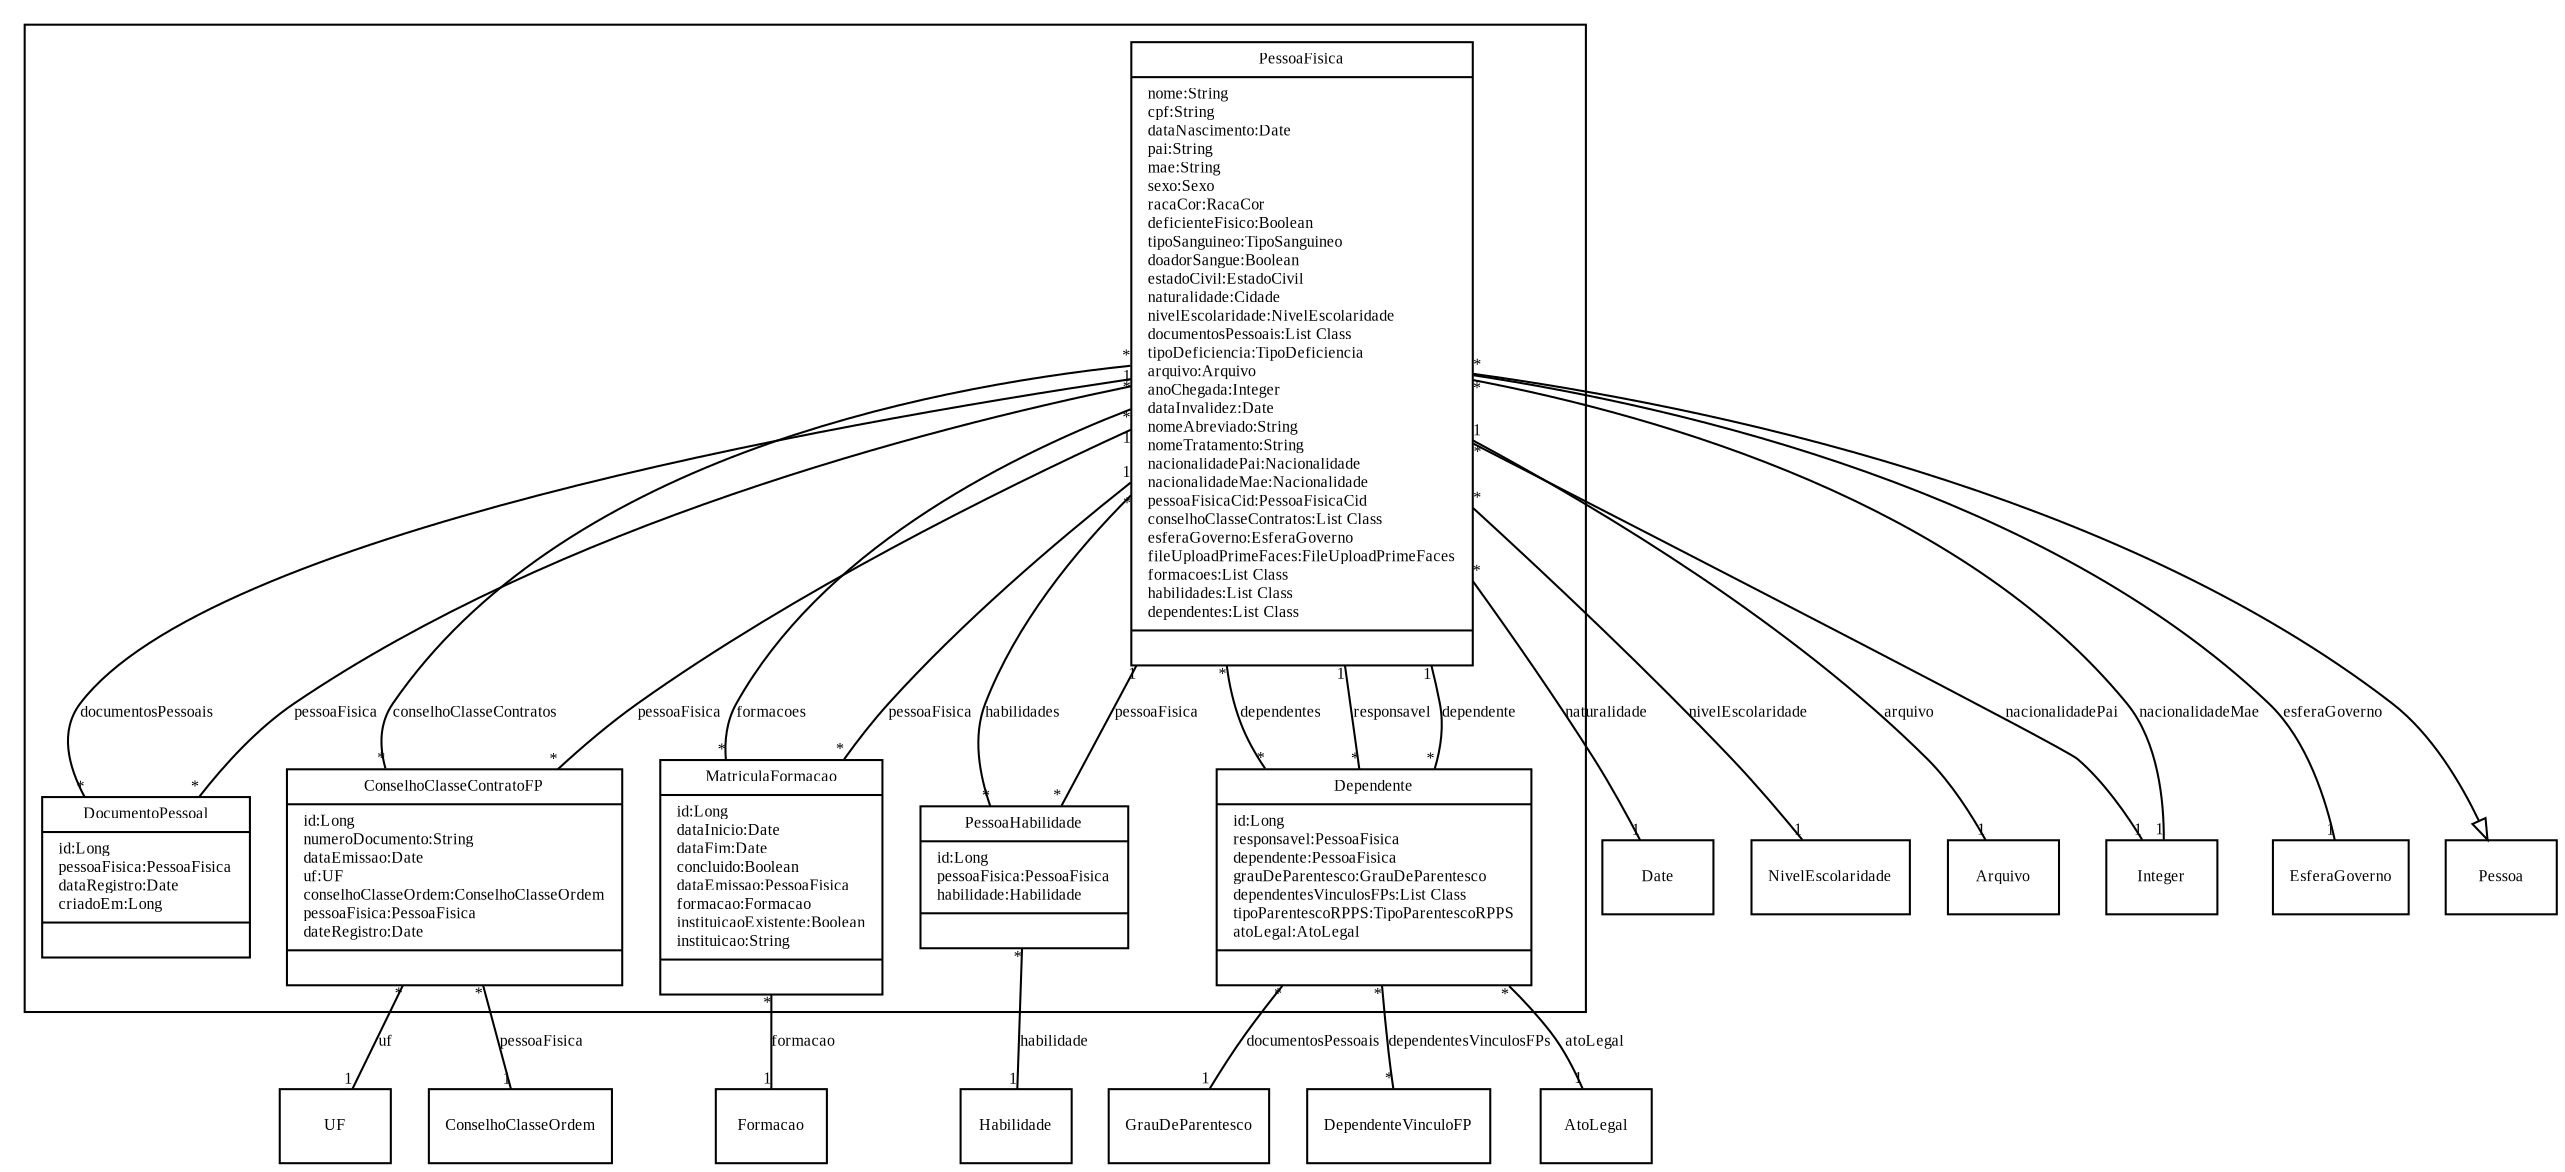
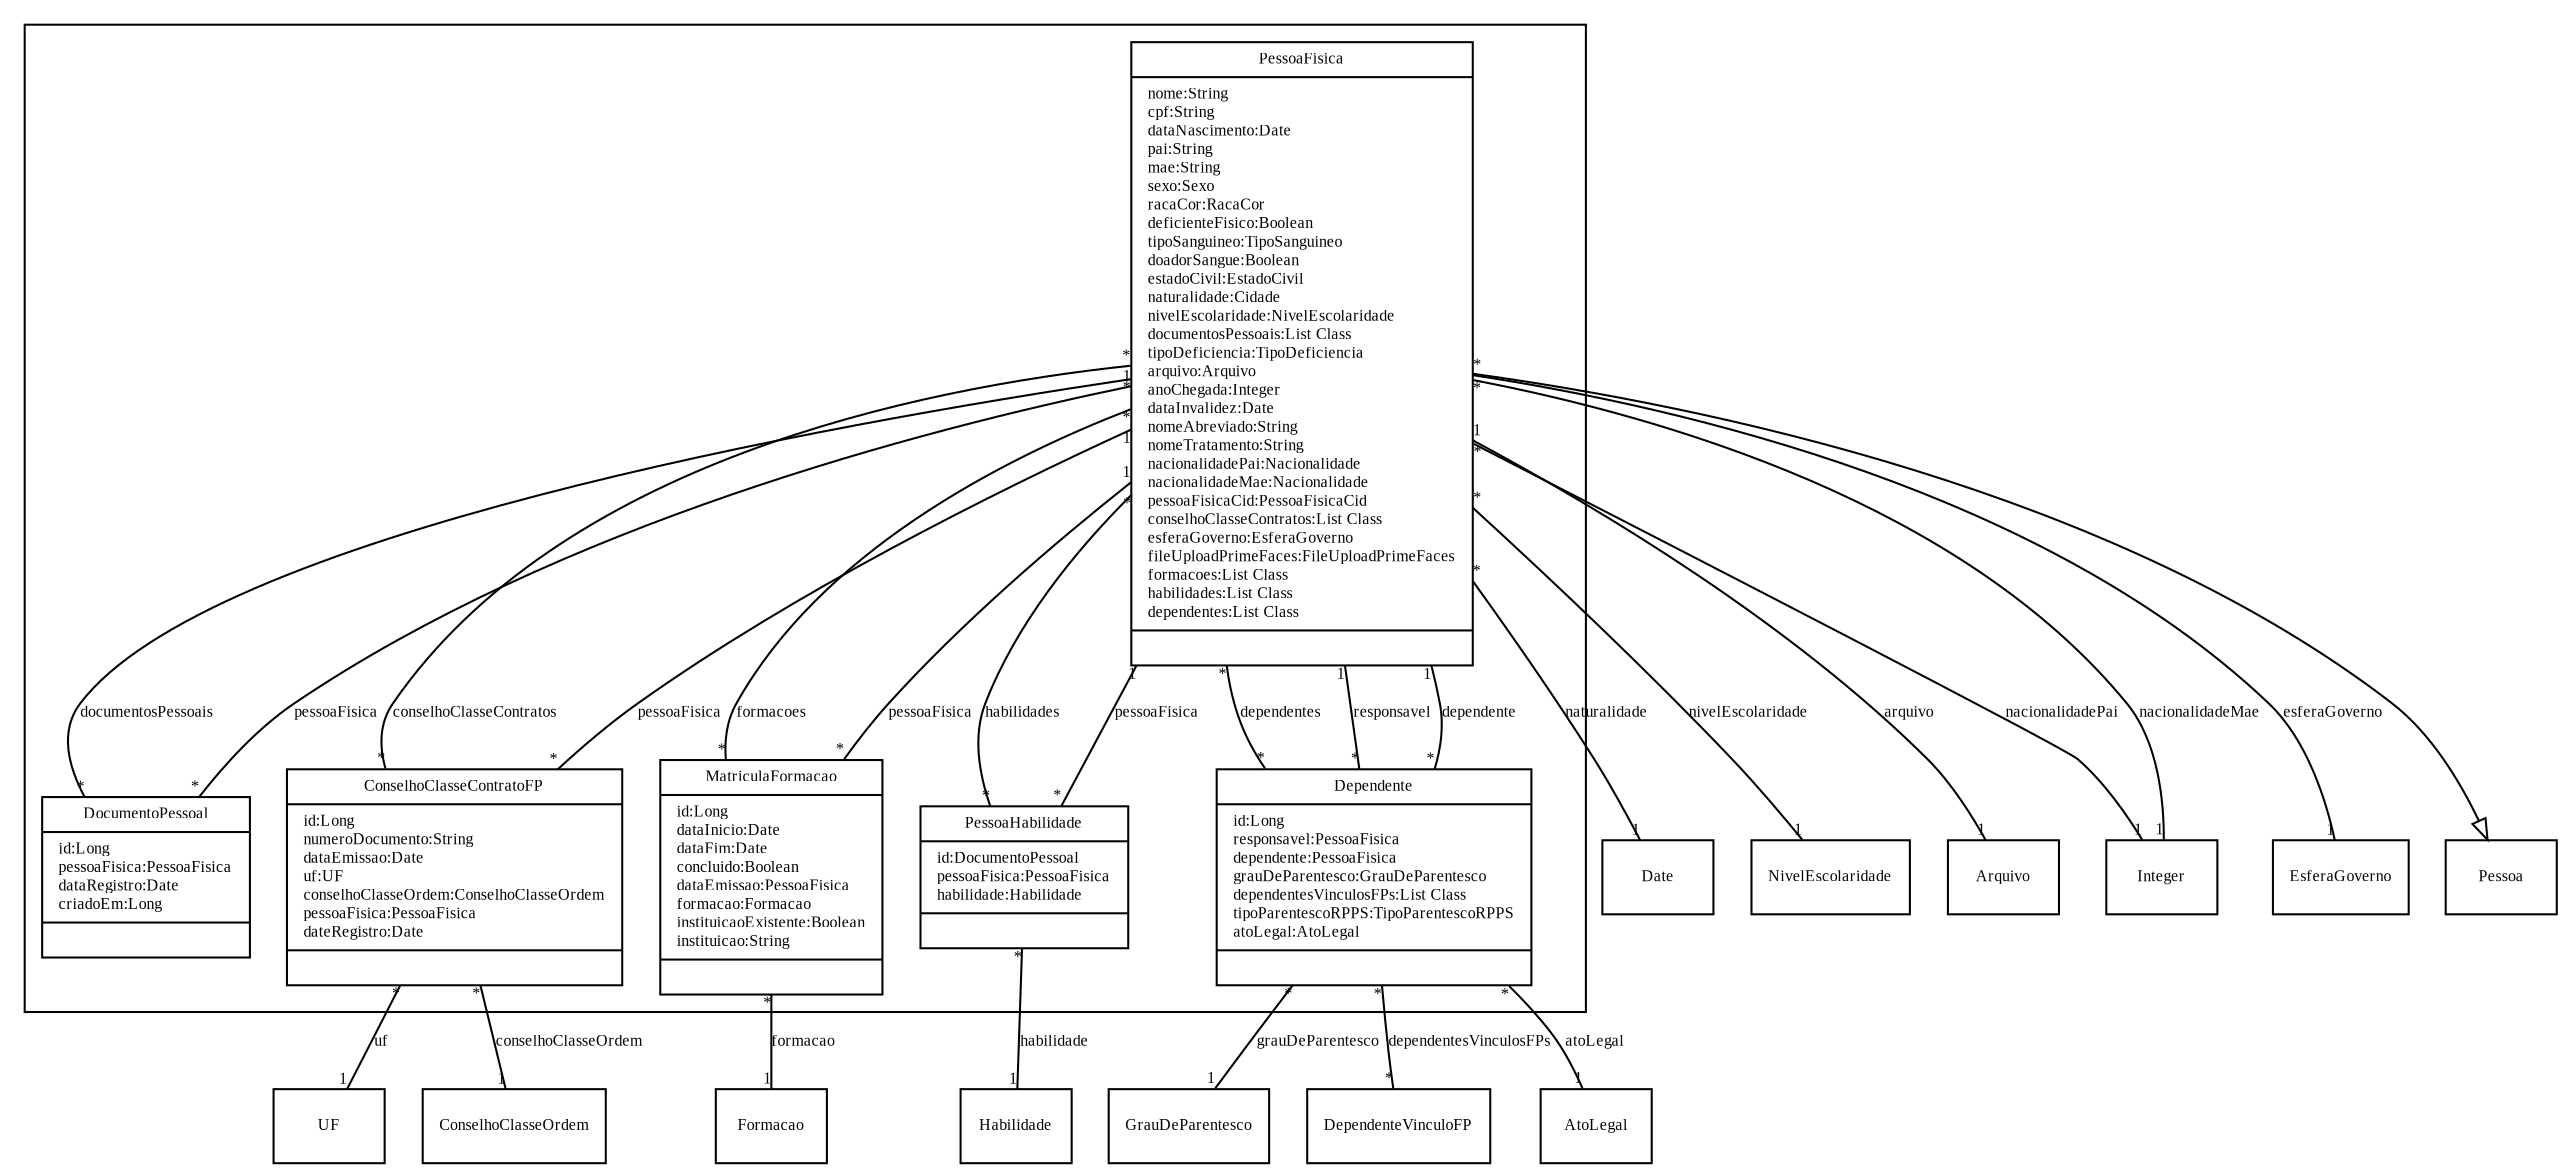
  digraph {
    fontname="Liberation Serif"
    fontsize=8
    node [fontname="Liberation Serif" fontsize=8 shape=record]
    edge [arrowhead=none fontname="Liberation Serif" fontsize=8 headlabel=1 taillabel="*"]
    n1 [label="{PessoaFisica|nome:String\lcpf:String\ldataNascimento:Date\lpai:String\lmae:String\lsexo:Sexo\lracaCor:RacaCor\ldeficienteFisico:Boolean\ltipoSanguineo:TipoSanguineo\ldoadorSangue:Boolean\lestadoCivil:EstadoCivil\lnaturalidade:Cidade\lnivelEscolaridade:NivelEscolaridade\ldocumentosPessoais:List Class\ltipoDeficiencia:TipoDeficiencia\larquivo:Arquivo\lanoChegada:Integer\ldataInvalidez:Date\lnomeAbreviado:String\lnomeTratamento:String\lnacionalidadePai:Nacionalidade\lnacionalidadeMae:Nacionalidade\lpessoaFisicaCid:PessoaFisicaCid\lconselhoClasseContratos:List Class\lesferaGoverno:EsferaGoverno\lfileUploadPrimeFaces:FileUploadPrimeFaces\lformacoes:List Class\lhabilidades:List Class\ldependentes:List Class\l|\l}"]
    n2 [label="{DocumentoPessoal|id:Long\lpessoaFisica:PessoaFisica\ldataRegistro:Date\lcriadoEm:Long\l|\l}"]
    n3 [label="{ConselhoClasseContratoFP|id:Long\lnumeroDocumento:String\ldataEmissao:Date\luf:UF\lconselhoClasseOrdem:ConselhoClasseOrdem\lpessoaFisica:PessoaFisica\ldateRegistro:Date\l|\l}"]
    n4 [label="{MatriculaFormacao|id:Long\ldataInicio:Date\ldataFim:Date\lconcluido:Boolean\ldataEmissao:PessoaFisica\lformacao:Formacao\linstituicaoExistente:Boolean\linstituicao:String\l|\l}"]
-   n5 [label="{PessoaHabilidade|id:Long\lpessoaFisica:PessoaFisica\lhabilidade:Habilidade\l|\l}"]
+   n5 [label="{PessoaHabilidade|id:DocumentoPessoal\lpessoaFisica:PessoaFisica\lhabilidade:Habilidade\l|\l}"]
    n6 [label="{Dependente|id:Long\lresponsavel:PessoaFisica\ldependente:PessoaFisica\lgrauDeParentesco:GrauDeParentesco\ldependentesVinculosFPs:List Class\ltipoParentescoRPPS:TipoParentescoRPPS\latoLegal:AtoLegal\l|\l}"]
    n7 [label=Date]
    NivelEscolaridade
    Arquivo
    n10 [label=Integer]
    EsferaGoverno
    Pessoa
    UF
    ConselhoClasseOrdem
    Formacao
    Habilidade
    GrauDeParentesco
    DependenteVinculoFP
    AtoLegal
    subgraph cluster_1 {
      n1
      n2
      n3
      n4
      n5
      n6
    }
    n1 -> n2 [headlabel="*" label=documentosPessoais]
    n1 -> n3 [headlabel="*" label=conselhoClasseContratos]
    n1 -> n4 [headlabel="*" label=formacoes]
    n1 -> n5 [headlabel="*" label=habilidades]
    n1 -> n6 [headlabel="*" label=dependentes]
    n1 -> n7 [label=naturalidade]
    n1 -> NivelEscolaridade [label=nivelEscolaridade]
    n1 -> Arquivo [label=arquivo taillabel=1]
    n1 -> n10 [label=nacionalidadePai]
    n1 -> n10 [label=nacionalidadeMae]
    n1 -> EsferaGoverno [label=esferaGoverno]
    n1 -> Pessoa [arrowhead=empty headlabel="" taillabel=""]
    n2 -> n1 [label=pessoaFisica]
    n3 -> n1 [label=pessoaFisica]
    n3 -> UF [label=uf]
-   n3 -> ConselhoClasseOrdem [label=pessoaFisica]
+   n3 -> ConselhoClasseOrdem [label=conselhoClasseOrdem]
    n4 -> n1 [label=pessoaFisica]
    n4 -> Formacao [label=formacao]
    n5 -> n1 [label=pessoaFisica]
    n5 -> Habilidade [label=habilidade]
    n6 -> n1 [label=responsavel]
    n6 -> n1 [label=dependente]
-   n6 -> GrauDeParentesco [label=documentosPessoais]
+   n6 -> GrauDeParentesco [label=grauDeParentesco]
    n6 -> DependenteVinculoFP [headlabel="*" label=dependentesVinculosFPs]
    n6 -> AtoLegal [label=atoLegal]
  }
